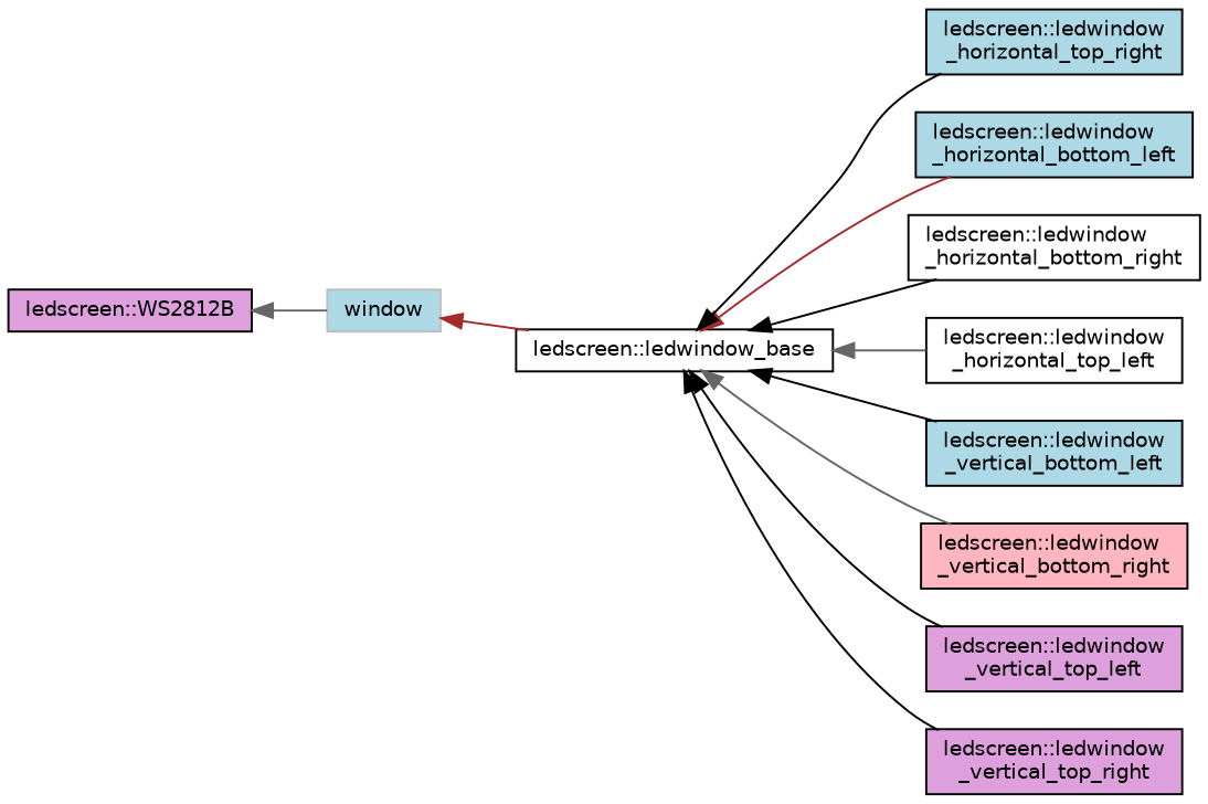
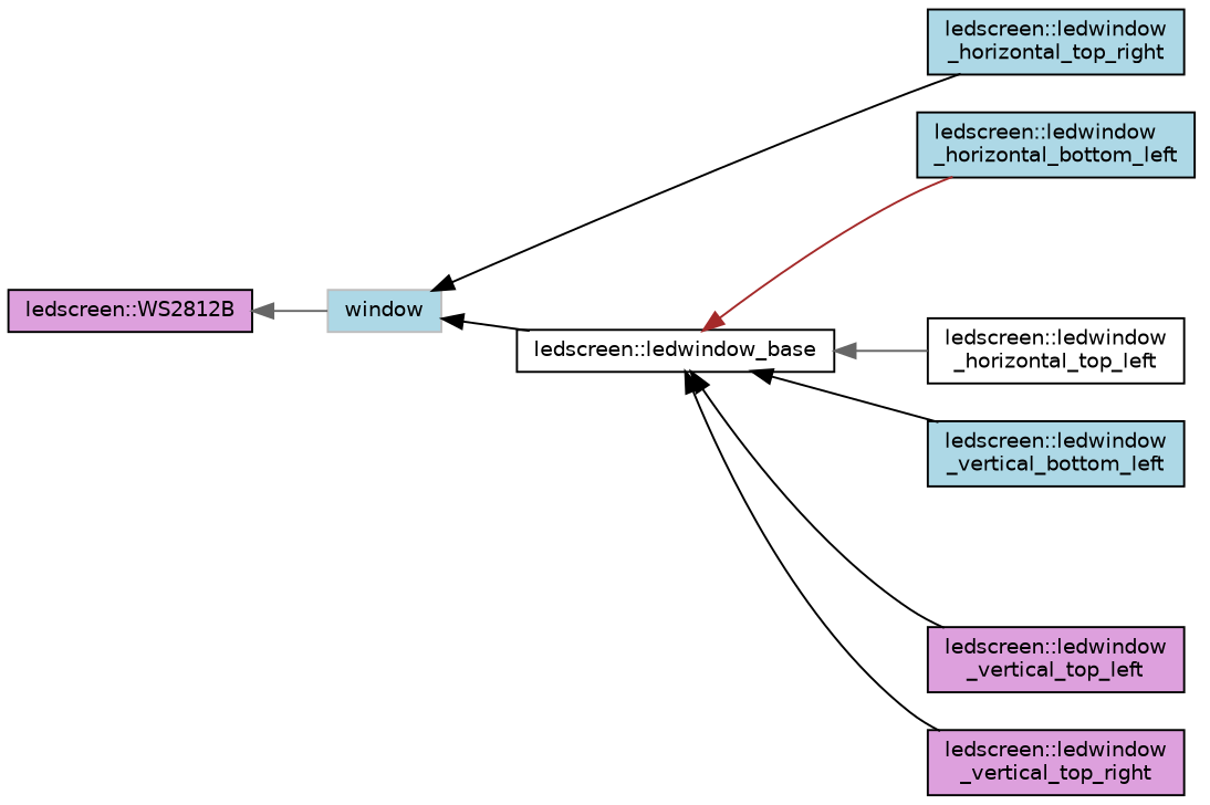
  digraph {
    rankdir=LR
    node [color=black fillcolor=lightblue fontname=Helvetica fontsize=10 shape=record style=filled]
    edge [color=black dir=back fontname=Helvetica fontsize=10 labelfontname=Helvetica labelfontsize=10 style=solid]
    n1 [color=grey75 height=0.2 label=window width=0.4]
    n2 [fillcolor=white height=0.2 label="ledscreen::ledwindow_base" width=0.4]
    n3 [height=0.2 label="ledscreen::ledwindow\l_horizontal_bottom_left" width=0.4]
-   n4 [fillcolor=white height=0.2 label="ledscreen::ledwindow\l_horizontal_bottom_right" width=0.4]
    n5 [fillcolor=white height=0.2 label="ledscreen::ledwindow\l_horizontal_top_left" width=0.4]
    n6 [height=0.2 label="ledscreen::ledwindow\l_horizontal_top_right" width=0.4]
    n7 [height=0.2 label="ledscreen::ledwindow\l_vertical_bottom_left" width=0.4]
-   n8 [fillcolor=lightpink height=0.2 label="ledscreen::ledwindow\l_vertical_bottom_right" width=0.4]
    n9 [fillcolor=plum height=0.2 label="ledscreen::ledwindow\l_vertical_top_left" width=0.4]
    n10 [fillcolor=plum height=0.2 label="ledscreen::ledwindow\l_vertical_top_right" width=0.4]
    n11 [fillcolor=plum height=0.2 label="ledscreen::WS2812B" width=0.4]
-   n1 -> n2 [color=brown]
+   n1 -> n2
    n2 -> n3 [color=brown]
-   n2 -> n4
    n2 -> n5 [color=gray40]
-   n2 -> n6
+   n1 -> n6
    n2 -> n7
-   n2 -> n8 [color=gray40]
    n2 -> n9
    n2 -> n10
    n11 -> n1 [color=gray40]
  }
